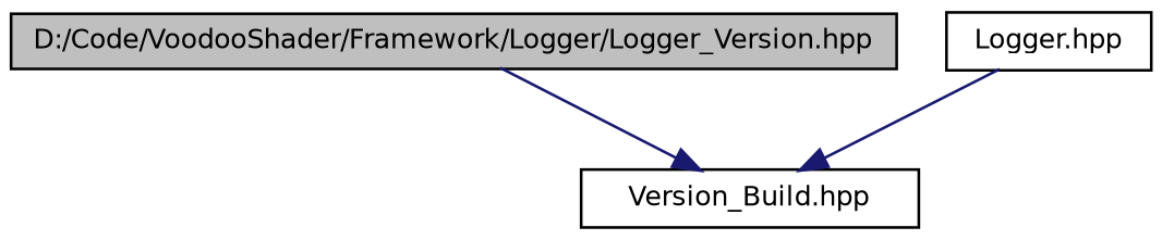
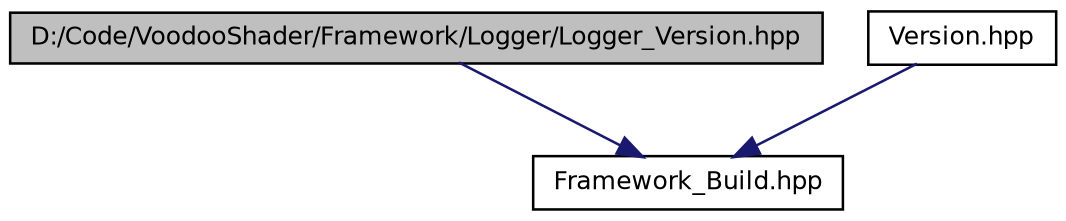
  digraph {
    node [color=black fillcolor=white fontname=Helvetica fontsize=10 shape=record style=filled]
    edge [color=midnightblue fontname=Helvetica fontsize=10 labelfontname=Helvetica labelfontsize=10 style=solid]
    n1 [fillcolor=grey75 fontcolor=black height=0.2 label="D:/Code/VoodooShader/Framework/Logger/Logger_Version.hpp" width=0.4]
-   n2 [height=0.2 label="Version_Build.hpp" width=0.4]
-   n3 [height=0.2 label="Logger.hpp" width=0.4]
+   n2 [height=0.2 label="Framework_Build.hpp" width=0.4]
+   n3 [height=0.2 label="Version.hpp" width=0.4]
    n1 -> n2
    n3 -> n2
  }
